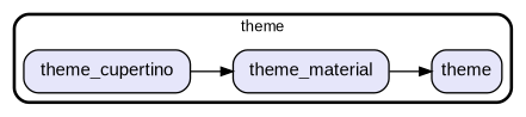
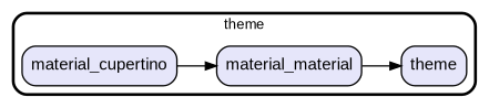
  digraph {
    fontname="Liberation Sans"
    fontsize=13
    penwidth=2.6
    rankdir=LR
    style=rounded
    node [fillcolor=Lavender fontname="Liberation Sans" fontsize=15 penwidth=1.3 shape=rect style="filled,rounded"]
    edge [fontname="Liberation Sans" penwidth=1.3]
-   n1 [label=theme_cupertino]
-   n2 [label=theme_material]
+   n1 [label=material_cupertino]
+   n2 [label=material_material]
    n3 [label=theme]
    subgraph cluster_1 {
      label=theme
      n1
      n2
      n3
    }
    n1 -> n2
    n2 -> n3
  }
